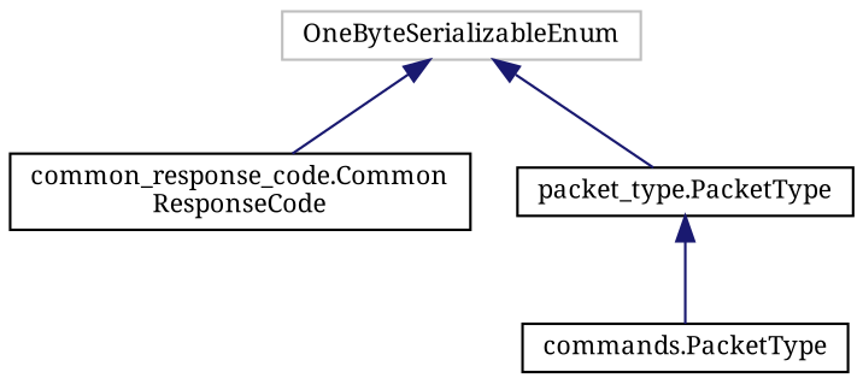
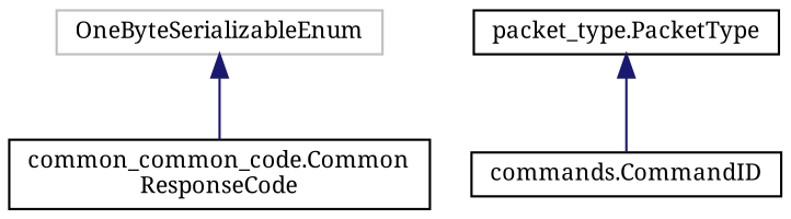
  digraph {
    fontname="Noto Serif"
    rankdir=TB
    node [color=black fillcolor=white fontname="Noto Serif" fontsize=10 shape=record style=filled]
    edge [color=midnightblue dir=back fontname="Noto Serif" fontsize=10 labelfontname=Helvetica labelfontsize=10 style=solid]
    n1 [color=grey75 height=0.2 label=OneByteSerializableEnum width=0.4]
-   n2 [height=0.2 label="common_response_code.Common\lResponseCode" width=0.4]
+   n2 [height=0.2 label="common_common_code.Common\lResponseCode" width=0.4]
    n3 [height=0.2 label="packet_type.PacketType" width=0.4]
-   n4 [height=0.2 label="commands.PacketType" width=0.4]
+   n4 [height=0.2 label="commands.CommandID" width=0.4]
    n1 -> n2
-   n1 -> n3
    n3 -> n4
  }
